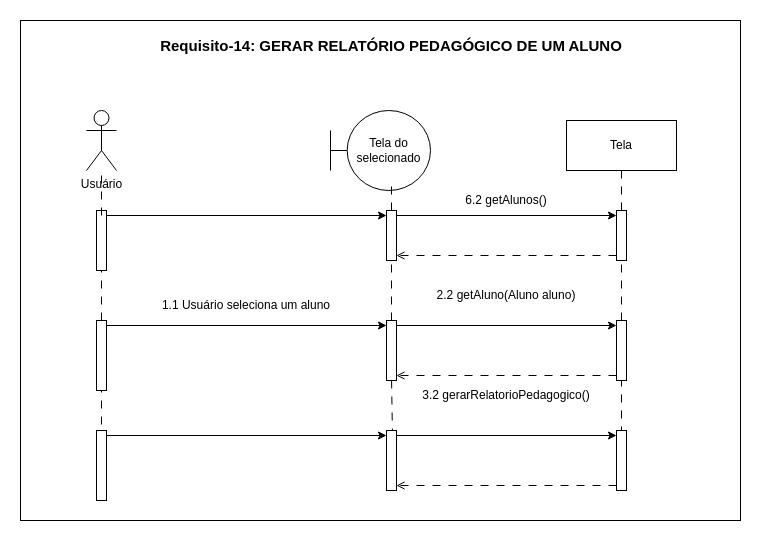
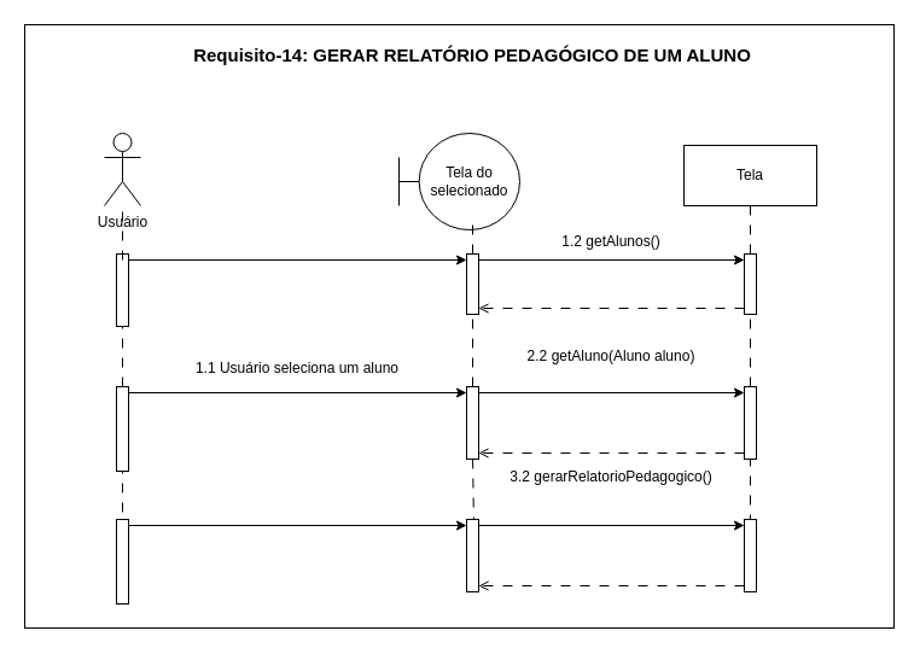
  <mxCell id="0" />
  <mxCell id="1" parent="0" />
  <mxCell id="2" value="" style="rounded=0;whiteSpace=wrap;html=1;" vertex="1" parent="1"><mxGeometry x="20" y="20" width="720" height="500" as="geometry" /></mxCell>
  <mxCell id="3" value="" style="endArrow=none;dashed=1;html=1;rounded=0;dashPattern=8 8;entryX=0;entryY=1;entryDx=0;entryDy=-5;entryPerimeter=0;" edge="1" parent="1"><mxGeometry width="50" height="50" relative="1" as="geometry"><mxPoint x="391" y="320" as="sourcePoint" /><mxPoint x="391" y="255" as="targetPoint" /></mxGeometry></mxCell>
  <mxCell id="4" value="Usuário&lt;div&gt;&lt;br&gt;&lt;/div&gt;" style="shape=umlActor;verticalLabelPosition=bottom;verticalAlign=top;html=1;outlineConnect=0;" vertex="1" parent="1"><mxGeometry x="86" y="110" width="30" height="60" as="geometry" /></mxCell>
  <mxCell id="5" value="" style="html=1;points=[[0,0,0,0,5],[0,1,0,0,-5],[1,0,0,0,5],[1,1,0,0,-5]];perimeter=orthogonalPerimeter;outlineConnect=0;targetShapes=umlLifeline;portConstraint=eastwest;newEdgeStyle={&quot;curved&quot;:0,&quot;rounded&quot;:0};" vertex="1" parent="1"><mxGeometry x="96" y="210" width="10" height="60" as="geometry" /></mxCell>
  <mxCell id="6" value="" style="endArrow=classic;html=1;rounded=0;exitX=1;exitY=0;exitDx=0;exitDy=5;exitPerimeter=0;entryX=0;entryY=0;entryDx=0;entryDy=5;entryPerimeter=0;" edge="1" parent="1" source="5" target="8"><mxGeometry width="50" height="50" relative="1" as="geometry"><mxPoint x="106" y="215" as="sourcePoint" /><mxPoint x="306" y="215" as="targetPoint" /></mxGeometry></mxCell>
  <mxCell id="7" value="Tela do selecionado" style="shape=umlBoundary;whiteSpace=wrap;html=1;" vertex="1" parent="1"><mxGeometry x="330" y="110" width="100" height="80" as="geometry" /></mxCell>
  <mxCell id="8" value="" style="html=1;points=[[0,0,0,0,5],[0,1,0,0,-5],[1,0,0,0,5],[1,1,0,0,-5]];perimeter=orthogonalPerimeter;outlineConnect=0;targetShapes=umlLifeline;portConstraint=eastwest;newEdgeStyle={&quot;curved&quot;:0,&quot;rounded&quot;:0};" vertex="1" parent="1"><mxGeometry x="386" y="210" width="10" height="50" as="geometry" /></mxCell>
  <mxCell id="9" value="" style="html=1;points=[[0,0,0,0,5],[0,1,0,0,-5],[1,0,0,0,5],[1,1,0,0,-5]];perimeter=orthogonalPerimeter;outlineConnect=0;targetShapes=umlLifeline;portConstraint=eastwest;newEdgeStyle={&quot;curved&quot;:0,&quot;rounded&quot;:0};" vertex="1" parent="1"><mxGeometry x="616" y="210" width="10" height="50" as="geometry" /></mxCell>
  <mxCell id="10" value="Tela" style="html=1;whiteSpace=wrap;" vertex="1" parent="1"><mxGeometry x="566" y="120" width="110" height="50" as="geometry" /></mxCell>
  <mxCell id="11" value="" style="endArrow=classic;html=1;rounded=0;exitX=1;exitY=0;exitDx=0;exitDy=5;exitPerimeter=0;entryX=0;entryY=0;entryDx=0;entryDy=5;entryPerimeter=0;" edge="1" parent="1" source="8" target="9"><mxGeometry width="50" height="50" relative="1" as="geometry"><mxPoint x="116" y="225" as="sourcePoint" /><mxPoint x="396" y="225" as="targetPoint" /></mxGeometry></mxCell>
- <mxCell id="12" value="6.2 getAlunos()" style="text;html=1;align=center;verticalAlign=middle;whiteSpace=wrap;rounded=0;" vertex="1" parent="1"><mxGeometry x="416" y="185" width="180" height="30" as="geometry" /></mxCell>
+ <mxCell id="12" value="1.2 getAlunos()" style="text;html=1;align=center;verticalAlign=middle;whiteSpace=wrap;rounded=0;" vertex="1" parent="1"><mxGeometry x="416" y="185" width="180" height="30" as="geometry" /></mxCell>
  <mxCell id="13" value="" style="endArrow=open;html=1;rounded=0;exitX=0;exitY=1;exitDx=0;exitDy=-5;exitPerimeter=0;entryX=1;entryY=1;entryDx=0;entryDy=-5;entryPerimeter=0;dashed=1;dashPattern=8 8;endFill=0;" edge="1" parent="1" target="8"><mxGeometry width="50" height="50" relative="1" as="geometry"><mxPoint x="616" y="255" as="sourcePoint" /><mxPoint x="380" y="255" as="targetPoint" /></mxGeometry></mxCell>
  <mxCell id="14" value="" style="endArrow=none;dashed=1;html=1;rounded=0;dashPattern=8 8;" edge="1" parent="1"><mxGeometry width="50" height="50" relative="1" as="geometry"><mxPoint x="101" y="320" as="sourcePoint" /><mxPoint x="101" y="270" as="targetPoint" /></mxGeometry></mxCell>
  <mxCell id="15" value="" style="html=1;points=[[0,0,0,0,5],[0,1,0,0,-5],[1,0,0,0,5],[1,1,0,0,-5]];perimeter=orthogonalPerimeter;outlineConnect=0;targetShapes=umlLifeline;portConstraint=eastwest;newEdgeStyle={&quot;curved&quot;:0,&quot;rounded&quot;:0};" vertex="1" parent="1"><mxGeometry x="96" y="320" width="10" height="70" as="geometry" /></mxCell>
  <mxCell id="16" value="" style="endArrow=classic;html=1;rounded=0;exitX=1;exitY=0;exitDx=0;exitDy=5;exitPerimeter=0;entryX=0;entryY=0;entryDx=0;entryDy=5;entryPerimeter=0;" edge="1" parent="1" target="18"><mxGeometry width="50" height="50" relative="1" as="geometry"><mxPoint x="106" y="325" as="sourcePoint" /><mxPoint x="370" y="325" as="targetPoint" /></mxGeometry></mxCell>
  <mxCell id="17" value="1.1 Usuário seleciona um aluno" style="text;html=1;align=center;verticalAlign=middle;whiteSpace=wrap;rounded=0;" vertex="1" parent="1"><mxGeometry x="156" y="290" width="180" height="30" as="geometry" /></mxCell>
  <mxCell id="18" value="" style="html=1;points=[[0,0,0,0,5],[0,1,0,0,-5],[1,0,0,0,5],[1,1,0,0,-5]];perimeter=orthogonalPerimeter;outlineConnect=0;targetShapes=umlLifeline;portConstraint=eastwest;newEdgeStyle={&quot;curved&quot;:0,&quot;rounded&quot;:0};" vertex="1" parent="1"><mxGeometry x="386" y="320" width="10" height="60" as="geometry" /></mxCell>
  <mxCell id="19" value="2.2 getAluno(Aluno aluno)" style="text;html=1;align=center;verticalAlign=middle;whiteSpace=wrap;rounded=0;" vertex="1" parent="1"><mxGeometry x="416" y="280" width="180" height="30" as="geometry" /></mxCell>
  <mxCell id="20" value="" style="endArrow=classic;html=1;rounded=0;exitX=1;exitY=0;exitDx=0;exitDy=5;exitPerimeter=0;entryX=0;entryY=0;entryDx=0;entryDy=5;entryPerimeter=0;" edge="1" parent="1" source="18"><mxGeometry width="50" height="50" relative="1" as="geometry"><mxPoint x="380" y="325" as="sourcePoint" /><mxPoint x="616" y="325" as="targetPoint" /></mxGeometry></mxCell>
  <mxCell id="21" value="" style="endArrow=none;dashed=1;html=1;rounded=0;dashPattern=8 8;" edge="1" parent="1"><mxGeometry width="50" height="50" relative="1" as="geometry"><mxPoint x="621" y="320" as="sourcePoint" /><mxPoint x="621" y="260" as="targetPoint" /></mxGeometry></mxCell>
  <mxCell id="22" value="" style="html=1;points=[[0,0,0,0,5],[0,1,0,0,-5],[1,0,0,0,5],[1,1,0,0,-5]];perimeter=orthogonalPerimeter;outlineConnect=0;targetShapes=umlLifeline;portConstraint=eastwest;newEdgeStyle={&quot;curved&quot;:0,&quot;rounded&quot;:0};" vertex="1" parent="1"><mxGeometry x="616" y="320" width="10" height="60" as="geometry" /></mxCell>
  <mxCell id="23" value="" style="endArrow=open;html=1;rounded=0;exitX=0;exitY=1;exitDx=0;exitDy=-5;exitPerimeter=0;entryX=1;entryY=1;entryDx=0;entryDy=-5;entryPerimeter=0;dashed=1;dashPattern=8 8;endFill=0;" edge="1" parent="1" target="18"><mxGeometry width="50" height="50" relative="1" as="geometry"><mxPoint x="616" y="375" as="sourcePoint" /><mxPoint x="380" y="375" as="targetPoint" /></mxGeometry></mxCell>
  <mxCell id="24" value="" style="endArrow=none;dashed=1;html=1;rounded=0;dashPattern=8 8;" edge="1" parent="1"><mxGeometry width="50" height="50" relative="1" as="geometry"><mxPoint x="101" y="440" as="sourcePoint" /><mxPoint x="101" y="390" as="targetPoint" /></mxGeometry></mxCell>
  <mxCell id="25" value="" style="endArrow=none;dashed=1;html=1;rounded=0;dashPattern=8 8;" edge="1" parent="1"><mxGeometry width="50" height="50" relative="1" as="geometry"><mxPoint x="392" y="436" as="sourcePoint" /><mxPoint x="391" y="376" as="targetPoint" /></mxGeometry></mxCell>
  <mxCell id="26" value="" style="endArrow=none;dashed=1;html=1;rounded=0;dashPattern=8 8;" edge="1" parent="1"><mxGeometry width="50" height="50" relative="1" as="geometry"><mxPoint x="621" y="450" as="sourcePoint" /><mxPoint x="621" y="380" as="targetPoint" /></mxGeometry></mxCell>
  <mxCell id="27" value="" style="html=1;points=[[0,0,0,0,5],[0,1,0,0,-5],[1,0,0,0,5],[1,1,0,0,-5]];perimeter=orthogonalPerimeter;outlineConnect=0;targetShapes=umlLifeline;portConstraint=eastwest;newEdgeStyle={&quot;curved&quot;:0,&quot;rounded&quot;:0};" vertex="1" parent="1"><mxGeometry x="96" y="430" width="10" height="70" as="geometry" /></mxCell>
  <mxCell id="28" value="" style="endArrow=classic;html=1;rounded=0;exitX=1;exitY=0;exitDx=0;exitDy=5;exitPerimeter=0;entryX=0;entryY=0;entryDx=0;entryDy=5;entryPerimeter=0;" edge="1" parent="1" source="27" target="29"><mxGeometry width="50" height="50" relative="1" as="geometry"><mxPoint x="116" y="335" as="sourcePoint" /><mxPoint x="296" y="435" as="targetPoint" /></mxGeometry></mxCell>
  <mxCell id="29" value="" style="html=1;points=[[0,0,0,0,5],[0,1,0,0,-5],[1,0,0,0,5],[1,1,0,0,-5]];perimeter=orthogonalPerimeter;outlineConnect=0;targetShapes=umlLifeline;portConstraint=eastwest;newEdgeStyle={&quot;curved&quot;:0,&quot;rounded&quot;:0};" vertex="1" parent="1"><mxGeometry x="386" y="430" width="10" height="60" as="geometry" /></mxCell>
  <mxCell id="30" value="3.2 gerarRelatorioPedagogico()" style="text;html=1;align=center;verticalAlign=middle;whiteSpace=wrap;rounded=0;" vertex="1" parent="1"><mxGeometry x="416" y="380" width="180" height="30" as="geometry" /></mxCell>
  <mxCell id="31" value="" style="endArrow=classic;html=1;rounded=0;exitX=1;exitY=0;exitDx=0;exitDy=5;exitPerimeter=0;entryX=0;entryY=0;entryDx=0;entryDy=5;entryPerimeter=0;" edge="1" parent="1" source="29" target="32"><mxGeometry width="50" height="50" relative="1" as="geometry"><mxPoint x="406" y="335" as="sourcePoint" /><mxPoint x="566" y="470" as="targetPoint" /></mxGeometry></mxCell>
  <mxCell id="32" value="" style="html=1;points=[[0,0,0,0,5],[0,1,0,0,-5],[1,0,0,0,5],[1,1,0,0,-5]];perimeter=orthogonalPerimeter;outlineConnect=0;targetShapes=umlLifeline;portConstraint=eastwest;newEdgeStyle={&quot;curved&quot;:0,&quot;rounded&quot;:0};" vertex="1" parent="1"><mxGeometry x="616" y="430" width="10" height="60" as="geometry" /></mxCell>
  <mxCell id="33" value="" style="endArrow=open;html=1;rounded=0;exitX=0;exitY=1;exitDx=0;exitDy=-5;exitPerimeter=0;entryX=1;entryY=1;entryDx=0;entryDy=-5;entryPerimeter=0;dashed=1;dashPattern=8 8;endFill=0;" edge="1" parent="1" source="32" target="29"><mxGeometry width="50" height="50" relative="1" as="geometry"><mxPoint x="626" y="385" as="sourcePoint" /><mxPoint x="406" y="385" as="targetPoint" /></mxGeometry></mxCell>
  <mxCell id="34" value="" style="endArrow=none;dashed=1;html=1;rounded=0;dashPattern=8 8;exitX=1;exitY=0;exitDx=0;exitDy=5;exitPerimeter=0;" edge="1" parent="1"><mxGeometry width="50" height="50" relative="1" as="geometry"><mxPoint x="101" y="215" as="sourcePoint" /><mxPoint x="101" y="170" as="targetPoint" /></mxGeometry></mxCell>
  <mxCell id="35" value="" style="endArrow=none;dashed=1;html=1;rounded=0;dashPattern=8 8;" edge="1" parent="1"><mxGeometry width="50" height="50" relative="1" as="geometry"><mxPoint x="391" y="210" as="sourcePoint" /><mxPoint x="391" y="186" as="targetPoint" /></mxGeometry></mxCell>
  <mxCell id="36" value="" style="endArrow=none;dashed=1;html=1;rounded=0;dashPattern=8 8;entryX=0.5;entryY=1;entryDx=0;entryDy=0;" edge="1" parent="1"><mxGeometry width="50" height="50" relative="1" as="geometry"><mxPoint x="621" y="210" as="sourcePoint" /><mxPoint x="621" y="170" as="targetPoint" /></mxGeometry></mxCell>
  <mxCell id="37" value="Requisito-14: GERAR RELATÓRIO PEDAGÓGICO DE UM ALUNO" style="text;html=1;align=center;verticalAlign=middle;whiteSpace=wrap;rounded=0;fontStyle=1;fontSize=15;" vertex="1" parent="1"><mxGeometry x="156" y="30" width="470" height="30" as="geometry" /></mxCell>
